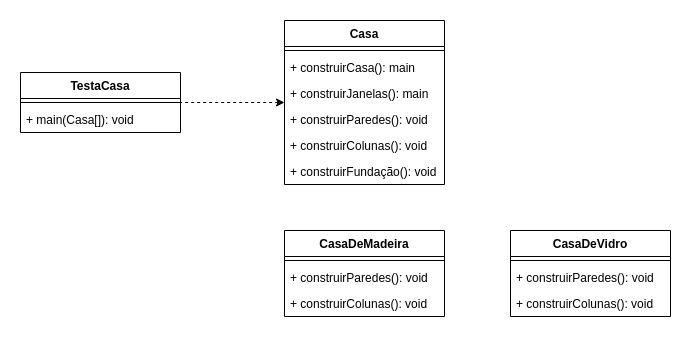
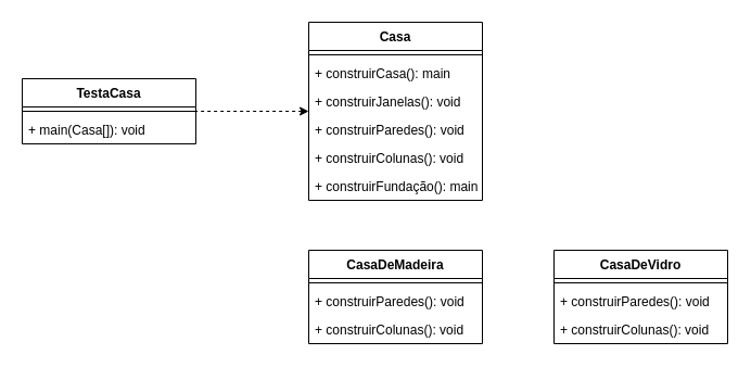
  <mxCell id="0" />
  <mxCell id="1" parent="0" />
  <mxCell id="2" value="" style="edgeStyle=orthogonalEdgeStyle;rounded=0;orthogonalLoop=1;jettySize=auto;html=1;startArrow=classic;startFill=1;endArrow=none;endFill=0;dashed=1;" edge="1" parent="1" source="3" target="18"><mxGeometry relative="1" as="geometry" /></mxCell>
  <mxCell id="3" value="Casa" style="swimlane;fontStyle=1;align=center;verticalAlign=top;childLayout=stackLayout;horizontal=1;startSize=26;horizontalStack=0;resizeParent=1;resizeParentMax=0;resizeLast=0;collapsible=1;marginBottom=0;" vertex="1" parent="1"><mxGeometry x="284" y="20" width="160" height="164" as="geometry" /></mxCell>
  <mxCell id="4" value="" style="line;strokeWidth=1;fillColor=none;align=left;verticalAlign=middle;spacingTop=-1;spacingLeft=3;spacingRight=3;rotatable=0;labelPosition=right;points=[];portConstraint=eastwest;strokeColor=inherit;" vertex="1" parent="3"><mxGeometry y="26" width="160" height="8" as="geometry" /></mxCell>
  <mxCell id="5" value="+ construirCasa(): main" style="text;strokeColor=none;fillColor=none;align=left;verticalAlign=top;spacingLeft=4;spacingRight=4;overflow=hidden;rotatable=0;points=[[0,0.5],[1,0.5]];portConstraint=eastwest;" vertex="1" parent="3"><mxGeometry y="34" width="160" height="26" as="geometry" /></mxCell>
- <mxCell id="6" value="+ construirJanelas(): main" style="text;strokeColor=none;fillColor=none;align=left;verticalAlign=top;spacingLeft=4;spacingRight=4;overflow=hidden;rotatable=0;points=[[0,0.5],[1,0.5]];portConstraint=eastwest;" vertex="1" parent="3"><mxGeometry y="60" width="160" height="26" as="geometry" /></mxCell>
+ <mxCell id="6" value="+ construirJanelas(): void" style="text;strokeColor=none;fillColor=none;align=left;verticalAlign=top;spacingLeft=4;spacingRight=4;overflow=hidden;rotatable=0;points=[[0,0.5],[1,0.5]];portConstraint=eastwest;" vertex="1" parent="3"><mxGeometry y="60" width="160" height="26" as="geometry" /></mxCell>
  <mxCell id="7" value="+ construirParedes(): void" style="text;strokeColor=none;fillColor=none;align=left;verticalAlign=top;spacingLeft=4;spacingRight=4;overflow=hidden;rotatable=0;points=[[0,0.5],[1,0.5]];portConstraint=eastwest;" vertex="1" parent="3"><mxGeometry y="86" width="160" height="26" as="geometry" /></mxCell>
  <mxCell id="8" value="+ construirColunas(): void" style="text;strokeColor=none;fillColor=none;align=left;verticalAlign=top;spacingLeft=4;spacingRight=4;overflow=hidden;rotatable=0;points=[[0,0.5],[1,0.5]];portConstraint=eastwest;" vertex="1" parent="3"><mxGeometry y="112" width="160" height="26" as="geometry" /></mxCell>
- <mxCell id="9" value="+ construirFundação(): void" style="text;strokeColor=none;fillColor=none;align=left;verticalAlign=top;spacingLeft=4;spacingRight=4;overflow=hidden;rotatable=0;points=[[0,0.5],[1,0.5]];portConstraint=eastwest;" vertex="1" parent="3"><mxGeometry y="138" width="160" height="26" as="geometry" /></mxCell>
+ <mxCell id="9" value="+ construirFundação(): main" style="text;strokeColor=none;fillColor=none;align=left;verticalAlign=top;spacingLeft=4;spacingRight=4;overflow=hidden;rotatable=0;points=[[0,0.5],[1,0.5]];portConstraint=eastwest;" vertex="1" parent="3"><mxGeometry y="138" width="160" height="26" as="geometry" /></mxCell>
  <mxCell id="10" value="CasaDeMadeira" style="swimlane;fontStyle=1;align=center;verticalAlign=top;childLayout=stackLayout;horizontal=1;startSize=26;horizontalStack=0;resizeParent=1;resizeParentMax=0;resizeLast=0;collapsible=1;marginBottom=0;" vertex="1" parent="1"><mxGeometry x="284" y="230" width="160" height="86" as="geometry" /></mxCell>
  <mxCell id="11" value="" style="line;strokeWidth=1;fillColor=none;align=left;verticalAlign=middle;spacingTop=-1;spacingLeft=3;spacingRight=3;rotatable=0;labelPosition=right;points=[];portConstraint=eastwest;strokeColor=inherit;" vertex="1" parent="10"><mxGeometry y="26" width="160" height="8" as="geometry" /></mxCell>
  <mxCell id="12" value="+ construirParedes(): void" style="text;strokeColor=none;fillColor=none;align=left;verticalAlign=top;spacingLeft=4;spacingRight=4;overflow=hidden;rotatable=0;points=[[0,0.5],[1,0.5]];portConstraint=eastwest;" vertex="1" parent="10"><mxGeometry y="34" width="160" height="26" as="geometry" /></mxCell>
  <mxCell id="13" value="+ construirColunas(): void" style="text;strokeColor=none;fillColor=none;align=left;verticalAlign=top;spacingLeft=4;spacingRight=4;overflow=hidden;rotatable=0;points=[[0,0.5],[1,0.5]];portConstraint=eastwest;" vertex="1" parent="10"><mxGeometry y="60" width="160" height="26" as="geometry" /></mxCell>
  <mxCell id="14" value="CasaDeVidro" style="swimlane;fontStyle=1;align=center;verticalAlign=top;childLayout=stackLayout;horizontal=1;startSize=26;horizontalStack=0;resizeParent=1;resizeParentMax=0;resizeLast=0;collapsible=1;marginBottom=0;" vertex="1" parent="1"><mxGeometry x="510" y="230" width="160" height="86" as="geometry" /></mxCell>
  <mxCell id="15" value="" style="line;strokeWidth=1;fillColor=none;align=left;verticalAlign=middle;spacingTop=-1;spacingLeft=3;spacingRight=3;rotatable=0;labelPosition=right;points=[];portConstraint=eastwest;strokeColor=inherit;" vertex="1" parent="14"><mxGeometry y="26" width="160" height="8" as="geometry" /></mxCell>
  <mxCell id="16" value="+ construirParedes(): void" style="text;strokeColor=none;fillColor=none;align=left;verticalAlign=top;spacingLeft=4;spacingRight=4;overflow=hidden;rotatable=0;points=[[0,0.5],[1,0.5]];portConstraint=eastwest;" vertex="1" parent="14"><mxGeometry y="34" width="160" height="26" as="geometry" /></mxCell>
  <mxCell id="17" value="+ construirColunas(): void" style="text;strokeColor=none;fillColor=none;align=left;verticalAlign=top;spacingLeft=4;spacingRight=4;overflow=hidden;rotatable=0;points=[[0,0.5],[1,0.5]];portConstraint=eastwest;" vertex="1" parent="14"><mxGeometry y="60" width="160" height="26" as="geometry" /></mxCell>
  <mxCell id="18" value="TestaCasa" style="swimlane;fontStyle=1;align=center;verticalAlign=top;childLayout=stackLayout;horizontal=1;startSize=26;horizontalStack=0;resizeParent=1;resizeParentMax=0;resizeLast=0;collapsible=1;marginBottom=0;" vertex="1" parent="1"><mxGeometry x="20" y="72" width="160" height="60" as="geometry" /></mxCell>
  <mxCell id="19" value="" style="line;strokeWidth=1;fillColor=none;align=left;verticalAlign=middle;spacingTop=-1;spacingLeft=3;spacingRight=3;rotatable=0;labelPosition=right;points=[];portConstraint=eastwest;strokeColor=inherit;" vertex="1" parent="18"><mxGeometry y="26" width="160" height="8" as="geometry" /></mxCell>
  <mxCell id="20" value="+ main(Casa[]): void" style="text;strokeColor=none;fillColor=none;align=left;verticalAlign=top;spacingLeft=4;spacingRight=4;overflow=hidden;rotatable=0;points=[[0,0.5],[1,0.5]];portConstraint=eastwest;" vertex="1" parent="18"><mxGeometry y="34" width="160" height="26" as="geometry" /></mxCell>
